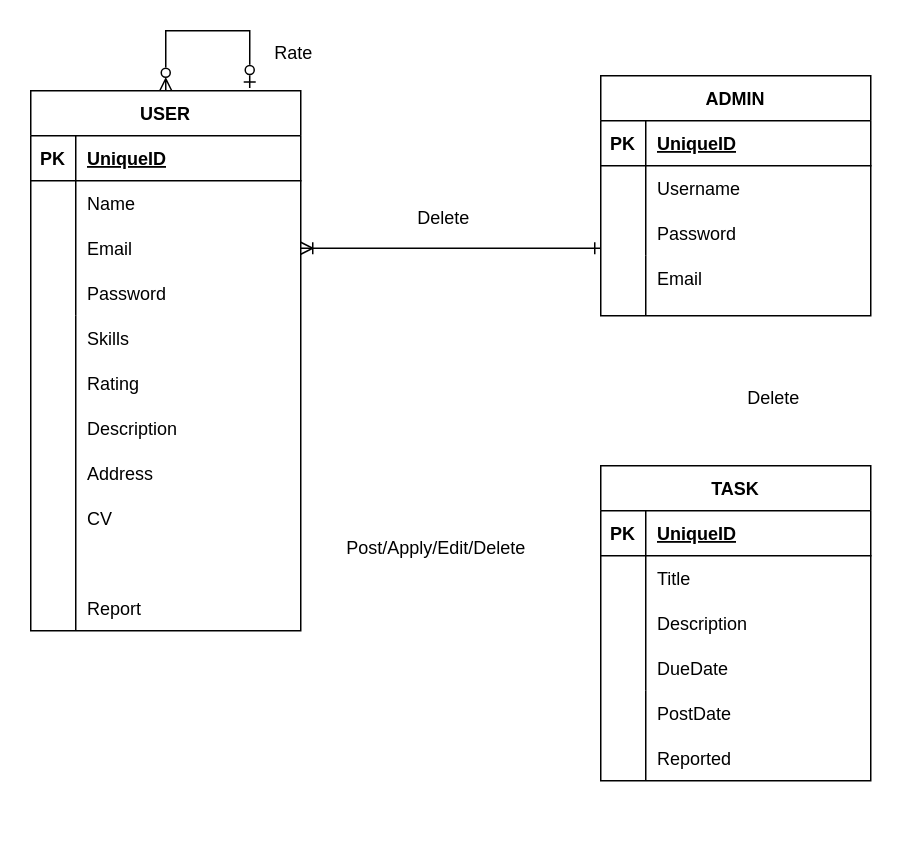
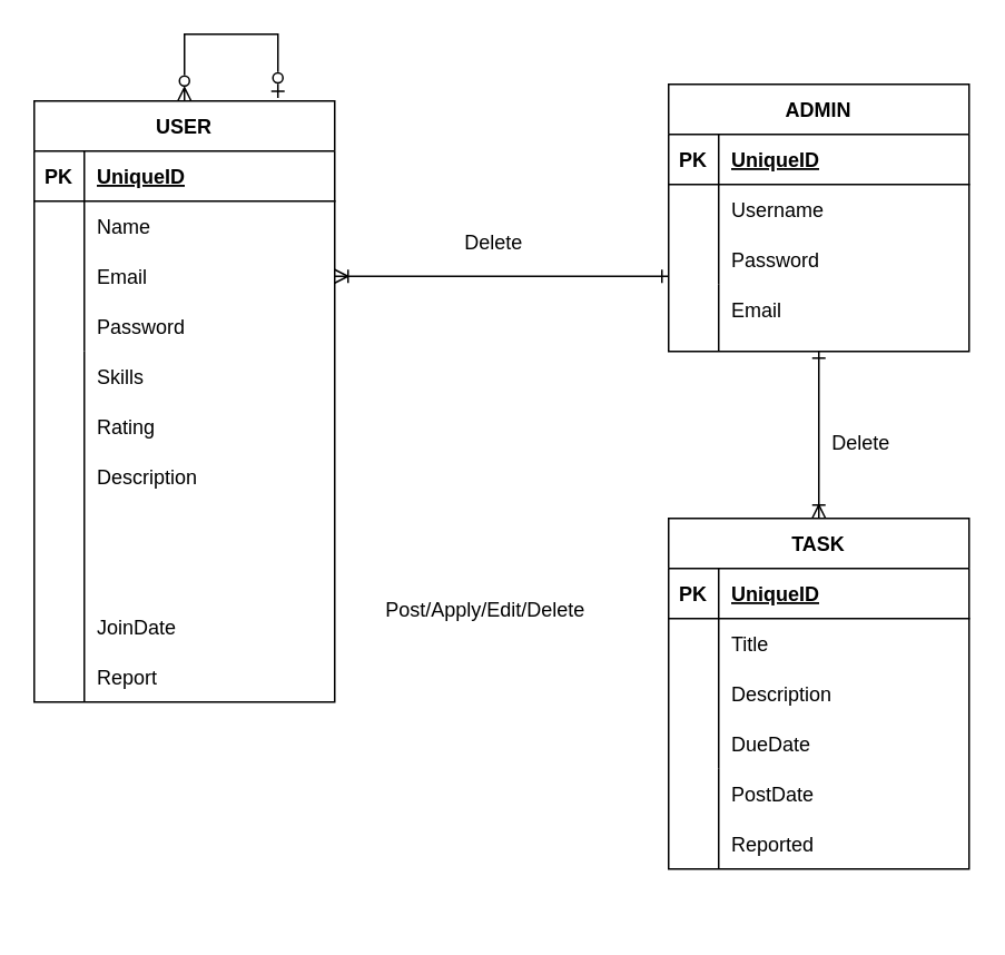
  <mxCell id="0" />
  <mxCell id="1" parent="0" />
  <mxCell id="2" value="USER" style="shape=table;startSize=30;container=1;collapsible=1;childLayout=tableLayout;fixedRows=1;rowLines=0;fontStyle=1;align=center;resizeLast=1;" vertex="1" parent="1"><mxGeometry x="20" y="60" width="180" height="360" as="geometry" /></mxCell>
  <mxCell id="3" value="" style="shape=tableRow;horizontal=0;startSize=0;swimlaneHead=0;swimlaneBody=0;fillColor=none;collapsible=0;dropTarget=0;points=[[0,0.5],[1,0.5]];portConstraint=eastwest;top=0;left=0;right=0;bottom=1;" vertex="1" parent="2"><mxGeometry y="30" width="180" height="30" as="geometry" /></mxCell>
  <mxCell id="4" value="PK" style="shape=partialRectangle;connectable=0;fillColor=none;top=0;left=0;bottom=0;right=0;fontStyle=1;overflow=hidden;" vertex="1" parent="3"><mxGeometry width="30" height="30" as="geometry"><mxRectangle width="30" height="30" as="alternateBounds" /></mxGeometry></mxCell>
  <mxCell id="5" value="UniqueID" style="shape=partialRectangle;connectable=0;fillColor=none;top=0;left=0;bottom=0;right=0;align=left;spacingLeft=6;fontStyle=5;overflow=hidden;" vertex="1" parent="3"><mxGeometry x="30" width="150" height="30" as="geometry"><mxRectangle width="150" height="30" as="alternateBounds" /></mxGeometry></mxCell>
  <mxCell id="6" value="" style="shape=tableRow;horizontal=0;startSize=0;swimlaneHead=0;swimlaneBody=0;fillColor=none;collapsible=0;dropTarget=0;points=[[0,0.5],[1,0.5]];portConstraint=eastwest;top=0;left=0;right=0;bottom=0;" vertex="1" parent="2"><mxGeometry y="60" width="180" height="30" as="geometry" /></mxCell>
  <mxCell id="7" value="" style="shape=partialRectangle;connectable=0;fillColor=none;top=0;left=0;bottom=0;right=0;editable=1;overflow=hidden;" vertex="1" parent="6"><mxGeometry width="30" height="30" as="geometry"><mxRectangle width="30" height="30" as="alternateBounds" /></mxGeometry></mxCell>
  <mxCell id="8" value="Name" style="shape=partialRectangle;connectable=0;fillColor=none;top=0;left=0;bottom=0;right=0;align=left;spacingLeft=6;overflow=hidden;" vertex="1" parent="6"><mxGeometry x="30" width="150" height="30" as="geometry"><mxRectangle width="150" height="30" as="alternateBounds" /></mxGeometry></mxCell>
  <mxCell id="9" value="" style="shape=tableRow;horizontal=0;startSize=0;swimlaneHead=0;swimlaneBody=0;fillColor=none;collapsible=0;dropTarget=0;points=[[0,0.5],[1,0.5]];portConstraint=eastwest;top=0;left=0;right=0;bottom=0;" vertex="1" parent="2"><mxGeometry y="90" width="180" height="30" as="geometry" /></mxCell>
  <mxCell id="10" value="" style="shape=partialRectangle;connectable=0;fillColor=none;top=0;left=0;bottom=0;right=0;editable=1;overflow=hidden;" vertex="1" parent="9"><mxGeometry width="30" height="30" as="geometry"><mxRectangle width="30" height="30" as="alternateBounds" /></mxGeometry></mxCell>
  <mxCell id="11" value="Email" style="shape=partialRectangle;connectable=0;fillColor=none;top=0;left=0;bottom=0;right=0;align=left;spacingLeft=6;overflow=hidden;" vertex="1" parent="9"><mxGeometry x="30" width="150" height="30" as="geometry"><mxRectangle width="150" height="30" as="alternateBounds" /></mxGeometry></mxCell>
  <mxCell id="12" value="" style="shape=tableRow;horizontal=0;startSize=0;swimlaneHead=0;swimlaneBody=0;fillColor=none;collapsible=0;dropTarget=0;points=[[0,0.5],[1,0.5]];portConstraint=eastwest;top=0;left=0;right=0;bottom=0;" vertex="1" parent="2"><mxGeometry y="120" width="180" height="30" as="geometry" /></mxCell>
  <mxCell id="13" value="" style="shape=partialRectangle;connectable=0;fillColor=none;top=0;left=0;bottom=0;right=0;editable=1;overflow=hidden;" vertex="1" parent="12"><mxGeometry width="30" height="30" as="geometry"><mxRectangle width="30" height="30" as="alternateBounds" /></mxGeometry></mxCell>
  <mxCell id="14" value="Password" style="shape=partialRectangle;connectable=0;fillColor=none;top=0;left=0;bottom=0;right=0;align=left;spacingLeft=6;overflow=hidden;" vertex="1" parent="12"><mxGeometry x="30" width="150" height="30" as="geometry"><mxRectangle width="150" height="30" as="alternateBounds" /></mxGeometry></mxCell>
  <mxCell id="15" value="" style="shape=tableRow;horizontal=0;startSize=0;swimlaneHead=0;swimlaneBody=0;fillColor=none;collapsible=0;dropTarget=0;points=[[0,0.5],[1,0.5]];portConstraint=eastwest;top=0;left=0;right=0;bottom=0;" vertex="1" parent="1"><mxGeometry x="20" y="210" width="180" height="30" as="geometry" /></mxCell>
  <mxCell id="16" value="" style="shape=partialRectangle;connectable=0;fillColor=none;top=0;left=0;bottom=0;right=0;editable=1;overflow=hidden;" vertex="1" parent="15"><mxGeometry width="30" height="30" as="geometry"><mxRectangle width="30" height="30" as="alternateBounds" /></mxGeometry></mxCell>
  <mxCell id="17" value="Skills" style="shape=partialRectangle;connectable=0;fillColor=none;top=0;left=0;bottom=0;right=0;align=left;spacingLeft=6;overflow=hidden;" vertex="1" parent="15"><mxGeometry x="30" width="150" height="30" as="geometry"><mxRectangle width="150" height="30" as="alternateBounds" /></mxGeometry></mxCell>
  <mxCell id="18" value="" style="shape=tableRow;horizontal=0;startSize=0;swimlaneHead=0;swimlaneBody=0;fillColor=none;collapsible=0;dropTarget=0;points=[[0,0.5],[1,0.5]];portConstraint=eastwest;top=0;left=0;right=0;bottom=0;" vertex="1" parent="1"><mxGeometry x="20" y="240" width="180" height="30" as="geometry" /></mxCell>
  <mxCell id="19" value="" style="shape=partialRectangle;connectable=0;fillColor=none;top=0;left=0;bottom=0;right=0;editable=1;overflow=hidden;" vertex="1" parent="18"><mxGeometry width="30" height="30" as="geometry"><mxRectangle width="30" height="30" as="alternateBounds" /></mxGeometry></mxCell>
  <mxCell id="20" value="Rating" style="shape=partialRectangle;connectable=0;fillColor=none;top=0;left=0;bottom=0;right=0;align=left;spacingLeft=6;overflow=hidden;" vertex="1" parent="18"><mxGeometry x="30" width="150" height="30" as="geometry"><mxRectangle width="150" height="30" as="alternateBounds" /></mxGeometry></mxCell>
+ <mxCell id="21" style="edgeStyle=orthogonalEdgeStyle;rounded=0;orthogonalLoop=1;jettySize=auto;html=1;startArrow=ERone;startFill=0;endArrow=ERoneToMany;endFill=0;entryX=0.5;entryY=0;entryDx=0;entryDy=0;" edge="1" parent="1" source="22" target="32"><mxGeometry relative="1" as="geometry"><Array as="points"><mxPoint x="490" y="270" /><mxPoint x="490" y="270" /></Array><mxPoint x="540" y="370" as="targetPoint" /></mxGeometry></mxCell>
  <mxCell id="22" value="ADMIN" style="shape=table;startSize=30;container=1;collapsible=1;childLayout=tableLayout;fixedRows=1;rowLines=0;fontStyle=1;align=center;resizeLast=1;" vertex="1" parent="1"><mxGeometry x="400" y="50" width="180" height="160" as="geometry" /></mxCell>
  <mxCell id="23" value="" style="shape=tableRow;horizontal=0;startSize=0;swimlaneHead=0;swimlaneBody=0;fillColor=none;collapsible=0;dropTarget=0;points=[[0,0.5],[1,0.5]];portConstraint=eastwest;top=0;left=0;right=0;bottom=1;" vertex="1" parent="22"><mxGeometry y="30" width="180" height="30" as="geometry" /></mxCell>
  <mxCell id="24" value="PK" style="shape=partialRectangle;connectable=0;fillColor=none;top=0;left=0;bottom=0;right=0;fontStyle=1;overflow=hidden;" vertex="1" parent="23"><mxGeometry width="30" height="30" as="geometry"><mxRectangle width="30" height="30" as="alternateBounds" /></mxGeometry></mxCell>
  <mxCell id="25" value="UniqueID" style="shape=partialRectangle;connectable=0;fillColor=none;top=0;left=0;bottom=0;right=0;align=left;spacingLeft=6;fontStyle=5;overflow=hidden;" vertex="1" parent="23"><mxGeometry x="30" width="150" height="30" as="geometry"><mxRectangle width="150" height="30" as="alternateBounds" /></mxGeometry></mxCell>
  <mxCell id="26" value="" style="shape=tableRow;horizontal=0;startSize=0;swimlaneHead=0;swimlaneBody=0;fillColor=none;collapsible=0;dropTarget=0;points=[[0,0.5],[1,0.5]];portConstraint=eastwest;top=0;left=0;right=0;bottom=0;" vertex="1" parent="22"><mxGeometry y="60" width="180" height="30" as="geometry" /></mxCell>
  <mxCell id="27" value="" style="shape=partialRectangle;connectable=0;fillColor=none;top=0;left=0;bottom=0;right=0;editable=1;overflow=hidden;" vertex="1" parent="26"><mxGeometry width="30" height="30" as="geometry"><mxRectangle width="30" height="30" as="alternateBounds" /></mxGeometry></mxCell>
  <mxCell id="28" value="Username" style="shape=partialRectangle;connectable=0;fillColor=none;top=0;left=0;bottom=0;right=0;align=left;spacingLeft=6;overflow=hidden;" vertex="1" parent="26"><mxGeometry x="30" width="150" height="30" as="geometry"><mxRectangle width="150" height="30" as="alternateBounds" /></mxGeometry></mxCell>
  <mxCell id="29" value="" style="shape=tableRow;horizontal=0;startSize=0;swimlaneHead=0;swimlaneBody=0;fillColor=none;collapsible=0;dropTarget=0;points=[[0,0.5],[1,0.5]];portConstraint=eastwest;top=0;left=0;right=0;bottom=0;" vertex="1" parent="22"><mxGeometry y="90" width="180" height="30" as="geometry" /></mxCell>
  <mxCell id="30" value="" style="shape=partialRectangle;connectable=0;fillColor=none;top=0;left=0;bottom=0;right=0;editable=1;overflow=hidden;" vertex="1" parent="29"><mxGeometry width="30" height="30" as="geometry"><mxRectangle width="30" height="30" as="alternateBounds" /></mxGeometry></mxCell>
  <mxCell id="31" value="Password" style="shape=partialRectangle;connectable=0;fillColor=none;top=0;left=0;bottom=0;right=0;align=left;spacingLeft=6;overflow=hidden;" vertex="1" parent="29"><mxGeometry x="30" width="150" height="30" as="geometry"><mxRectangle width="150" height="30" as="alternateBounds" /></mxGeometry></mxCell>
  <mxCell id="32" value="TASK" style="shape=table;startSize=30;container=1;collapsible=1;childLayout=tableLayout;fixedRows=1;rowLines=0;fontStyle=1;align=center;resizeLast=1;" vertex="1" parent="1"><mxGeometry x="400" y="310" width="180" height="210" as="geometry" /></mxCell>
  <mxCell id="33" value="" style="shape=tableRow;horizontal=0;startSize=0;swimlaneHead=0;swimlaneBody=0;fillColor=none;collapsible=0;dropTarget=0;points=[[0,0.5],[1,0.5]];portConstraint=eastwest;top=0;left=0;right=0;bottom=1;" vertex="1" parent="32"><mxGeometry y="30" width="180" height="30" as="geometry" /></mxCell>
  <mxCell id="34" value="PK" style="shape=partialRectangle;connectable=0;fillColor=none;top=0;left=0;bottom=0;right=0;fontStyle=1;overflow=hidden;" vertex="1" parent="33"><mxGeometry width="30" height="30" as="geometry"><mxRectangle width="30" height="30" as="alternateBounds" /></mxGeometry></mxCell>
  <mxCell id="35" value="UniqueID" style="shape=partialRectangle;connectable=0;fillColor=none;top=0;left=0;bottom=0;right=0;align=left;spacingLeft=6;fontStyle=5;overflow=hidden;" vertex="1" parent="33"><mxGeometry x="30" width="150" height="30" as="geometry"><mxRectangle width="150" height="30" as="alternateBounds" /></mxGeometry></mxCell>
  <mxCell id="36" value="" style="shape=tableRow;horizontal=0;startSize=0;swimlaneHead=0;swimlaneBody=0;fillColor=none;collapsible=0;dropTarget=0;points=[[0,0.5],[1,0.5]];portConstraint=eastwest;top=0;left=0;right=0;bottom=0;" vertex="1" parent="32"><mxGeometry y="60" width="180" height="30" as="geometry" /></mxCell>
  <mxCell id="37" value="" style="shape=partialRectangle;connectable=0;fillColor=none;top=0;left=0;bottom=0;right=0;editable=1;overflow=hidden;" vertex="1" parent="36"><mxGeometry width="30" height="30" as="geometry"><mxRectangle width="30" height="30" as="alternateBounds" /></mxGeometry></mxCell>
  <mxCell id="38" value="Title" style="shape=partialRectangle;connectable=0;fillColor=none;top=0;left=0;bottom=0;right=0;align=left;spacingLeft=6;overflow=hidden;" vertex="1" parent="36"><mxGeometry x="30" width="150" height="30" as="geometry"><mxRectangle width="150" height="30" as="alternateBounds" /></mxGeometry></mxCell>
  <mxCell id="39" value="" style="shape=tableRow;horizontal=0;startSize=0;swimlaneHead=0;swimlaneBody=0;fillColor=none;collapsible=0;dropTarget=0;points=[[0,0.5],[1,0.5]];portConstraint=eastwest;top=0;left=0;right=0;bottom=0;" vertex="1" parent="32"><mxGeometry y="90" width="180" height="30" as="geometry" /></mxCell>
  <mxCell id="40" value="" style="shape=partialRectangle;connectable=0;fillColor=none;top=0;left=0;bottom=0;right=0;editable=1;overflow=hidden;" vertex="1" parent="39"><mxGeometry width="30" height="30" as="geometry"><mxRectangle width="30" height="30" as="alternateBounds" /></mxGeometry></mxCell>
  <mxCell id="41" value="Description" style="shape=partialRectangle;connectable=0;fillColor=none;top=0;left=0;bottom=0;right=0;align=left;spacingLeft=6;overflow=hidden;" vertex="1" parent="39"><mxGeometry x="30" width="150" height="30" as="geometry"><mxRectangle width="150" height="30" as="alternateBounds" /></mxGeometry></mxCell>
  <mxCell id="42" value="" style="shape=tableRow;horizontal=0;startSize=0;swimlaneHead=0;swimlaneBody=0;fillColor=none;collapsible=0;dropTarget=0;points=[[0,0.5],[1,0.5]];portConstraint=eastwest;top=0;left=0;right=0;bottom=0;" vertex="1" parent="32"><mxGeometry y="120" width="180" height="30" as="geometry" /></mxCell>
  <mxCell id="43" value="" style="shape=partialRectangle;connectable=0;fillColor=none;top=0;left=0;bottom=0;right=0;editable=1;overflow=hidden;" vertex="1" parent="42"><mxGeometry width="30" height="30" as="geometry"><mxRectangle width="30" height="30" as="alternateBounds" /></mxGeometry></mxCell>
  <mxCell id="44" value="DueDate" style="shape=partialRectangle;connectable=0;fillColor=none;top=0;left=0;bottom=0;right=0;align=left;spacingLeft=6;overflow=hidden;" vertex="1" parent="42"><mxGeometry x="30" width="150" height="30" as="geometry"><mxRectangle width="150" height="30" as="alternateBounds" /></mxGeometry></mxCell>
  <mxCell id="45" value="" style="shape=tableRow;horizontal=0;startSize=0;swimlaneHead=0;swimlaneBody=0;fillColor=none;collapsible=0;dropTarget=0;points=[[0,0.5],[1,0.5]];portConstraint=eastwest;top=0;left=0;right=0;bottom=0;" vertex="1" parent="1"><mxGeometry x="400" y="520" width="180" height="30" as="geometry" /></mxCell>
  <mxCell id="46" value="" style="shape=partialRectangle;connectable=0;fillColor=none;top=0;left=0;bottom=0;right=0;editable=1;overflow=hidden;" vertex="1" parent="45"><mxGeometry width="30" height="30" as="geometry"><mxRectangle width="30" height="30" as="alternateBounds" /></mxGeometry></mxCell>
  <mxCell id="47" value="PostDate" style="shape=partialRectangle;connectable=0;fillColor=none;top=0;left=0;bottom=0;right=0;align=left;spacingLeft=6;overflow=hidden;" vertex="1" parent="45"><mxGeometry x="30" y="-60" width="150" height="30" as="geometry"><mxRectangle width="150" height="30" as="alternateBounds" /></mxGeometry></mxCell>
  <mxCell id="48" style="edgeStyle=orthogonalEdgeStyle;rounded=0;orthogonalLoop=1;jettySize=auto;html=1;startArrow=ERoneToMany;startFill=0;endArrow=ERone;endFill=0;" edge="1" parent="1" source="9" target="22"><mxGeometry relative="1" as="geometry"><Array as="points"><mxPoint x="380" y="165" /><mxPoint x="380" y="165" /></Array></mxGeometry></mxCell>
  <mxCell id="49" value="Delete" style="text;html=1;align=center;verticalAlign=middle;resizable=0;points=[];autosize=1;strokeColor=none;fillColor=none;" vertex="1" parent="1"><mxGeometry x="265" y="130" width="60" height="30" as="geometry" /></mxCell>
  <mxCell id="50" value="Delete" style="text;html=1;align=center;verticalAlign=middle;resizable=0;points=[];autosize=1;strokeColor=none;fillColor=none;" vertex="1" parent="1"><mxGeometry x="485" y="250" width="60" height="30" as="geometry" /></mxCell>
  <mxCell id="51" value="Post/Apply/Edit/Delete" style="text;html=1;align=center;verticalAlign=middle;resizable=0;points=[];autosize=1;strokeColor=none;fillColor=none;" vertex="1" parent="1"><mxGeometry x="220" y="350" width="140" height="30" as="geometry" /></mxCell>
  <mxCell id="52" style="edgeStyle=orthogonalEdgeStyle;rounded=0;orthogonalLoop=1;jettySize=auto;html=1;entryX=0.811;entryY=-0.005;entryDx=0;entryDy=0;entryPerimeter=0;startArrow=ERzeroToMany;startFill=0;endArrow=ERzeroToOne;endFill=0;" edge="1" parent="1" source="2" target="2"><mxGeometry relative="1" as="geometry"><Array as="points"><mxPoint x="110" y="20" /><mxPoint x="166" y="20" /></Array></mxGeometry></mxCell>
- <mxCell id="53" value="Rate" style="text;html=1;align=center;verticalAlign=middle;resizable=0;points=[];autosize=1;strokeColor=none;fillColor=none;" vertex="1" parent="1"><mxGeometry x="170" y="20" width="50" height="30" as="geometry" /></mxCell>
  <mxCell id="54" value="Email" style="shape=partialRectangle;connectable=0;fillColor=none;top=0;left=0;bottom=0;right=0;align=left;spacingLeft=6;overflow=hidden;" vertex="1" parent="1"><mxGeometry x="430" y="170" width="150" height="30" as="geometry"><mxRectangle width="150" height="30" as="alternateBounds" /></mxGeometry></mxCell>
  <mxCell id="55" value="Description" style="shape=partialRectangle;connectable=0;fillColor=none;top=0;left=0;bottom=0;right=0;align=left;spacingLeft=6;overflow=hidden;" vertex="1" parent="1"><mxGeometry x="50" y="270" width="150" height="30" as="geometry"><mxRectangle width="150" height="30" as="alternateBounds" /></mxGeometry></mxCell>
- <mxCell id="56" value="Address" style="shape=partialRectangle;connectable=0;fillColor=none;top=0;left=0;bottom=0;right=0;align=left;spacingLeft=6;overflow=hidden;" vertex="1" parent="1"><mxGeometry x="50" y="300" width="150" height="30" as="geometry"><mxRectangle width="150" height="30" as="alternateBounds" /></mxGeometry></mxCell>
- <mxCell id="57" value="CV" style="shape=partialRectangle;connectable=0;fillColor=none;top=0;left=0;bottom=0;right=0;align=left;spacingLeft=6;overflow=hidden;" vertex="1" parent="1"><mxGeometry x="50" y="330" width="150" height="30" as="geometry"><mxRectangle width="150" height="30" as="alternateBounds" /></mxGeometry></mxCell>
  <mxCell id="58" value="" style="endArrow=none;html=1;rounded=0;" edge="1" parent="1"><mxGeometry width="50" height="50" relative="1" as="geometry"><mxPoint x="50" y="420" as="sourcePoint" /><mxPoint x="50" y="210" as="targetPoint" /><Array as="points"><mxPoint x="50" y="260" /></Array></mxGeometry></mxCell>
+ <mxCell id="59" value="JoinDate" style="shape=partialRectangle;connectable=0;fillColor=none;top=0;left=0;bottom=0;right=0;align=left;spacingLeft=6;overflow=hidden;" vertex="1" parent="1"><mxGeometry x="50" y="360" width="150" height="30" as="geometry"><mxRectangle width="150" height="30" as="alternateBounds" /></mxGeometry></mxCell>
  <mxCell id="60" value="" style="endArrow=none;html=1;rounded=0;" edge="1" parent="1"><mxGeometry width="50" height="50" relative="1" as="geometry"><mxPoint x="430" y="210" as="sourcePoint" /><mxPoint x="430" y="170" as="targetPoint" /></mxGeometry></mxCell>
  <mxCell id="61" value="" style="endArrow=none;html=1;rounded=0;" edge="1" parent="1"><mxGeometry width="50" height="50" relative="1" as="geometry"><mxPoint x="430" y="520" as="sourcePoint" /><mxPoint x="430" y="460" as="targetPoint" /></mxGeometry></mxCell>
  <mxCell id="62" value="Report" style="shape=partialRectangle;connectable=0;fillColor=none;top=0;left=0;bottom=0;right=0;align=left;spacingLeft=6;overflow=hidden;" vertex="1" parent="1"><mxGeometry x="50" y="390" width="150" height="30" as="geometry"><mxRectangle width="150" height="30" as="alternateBounds" /></mxGeometry></mxCell>
  <mxCell id="63" value="Reported" style="shape=partialRectangle;connectable=0;fillColor=none;top=0;left=0;bottom=0;right=0;align=left;spacingLeft=6;overflow=hidden;" vertex="1" parent="1"><mxGeometry x="430" y="490" width="150" height="30" as="geometry"><mxRectangle width="150" height="30" as="alternateBounds" /></mxGeometry></mxCell>
